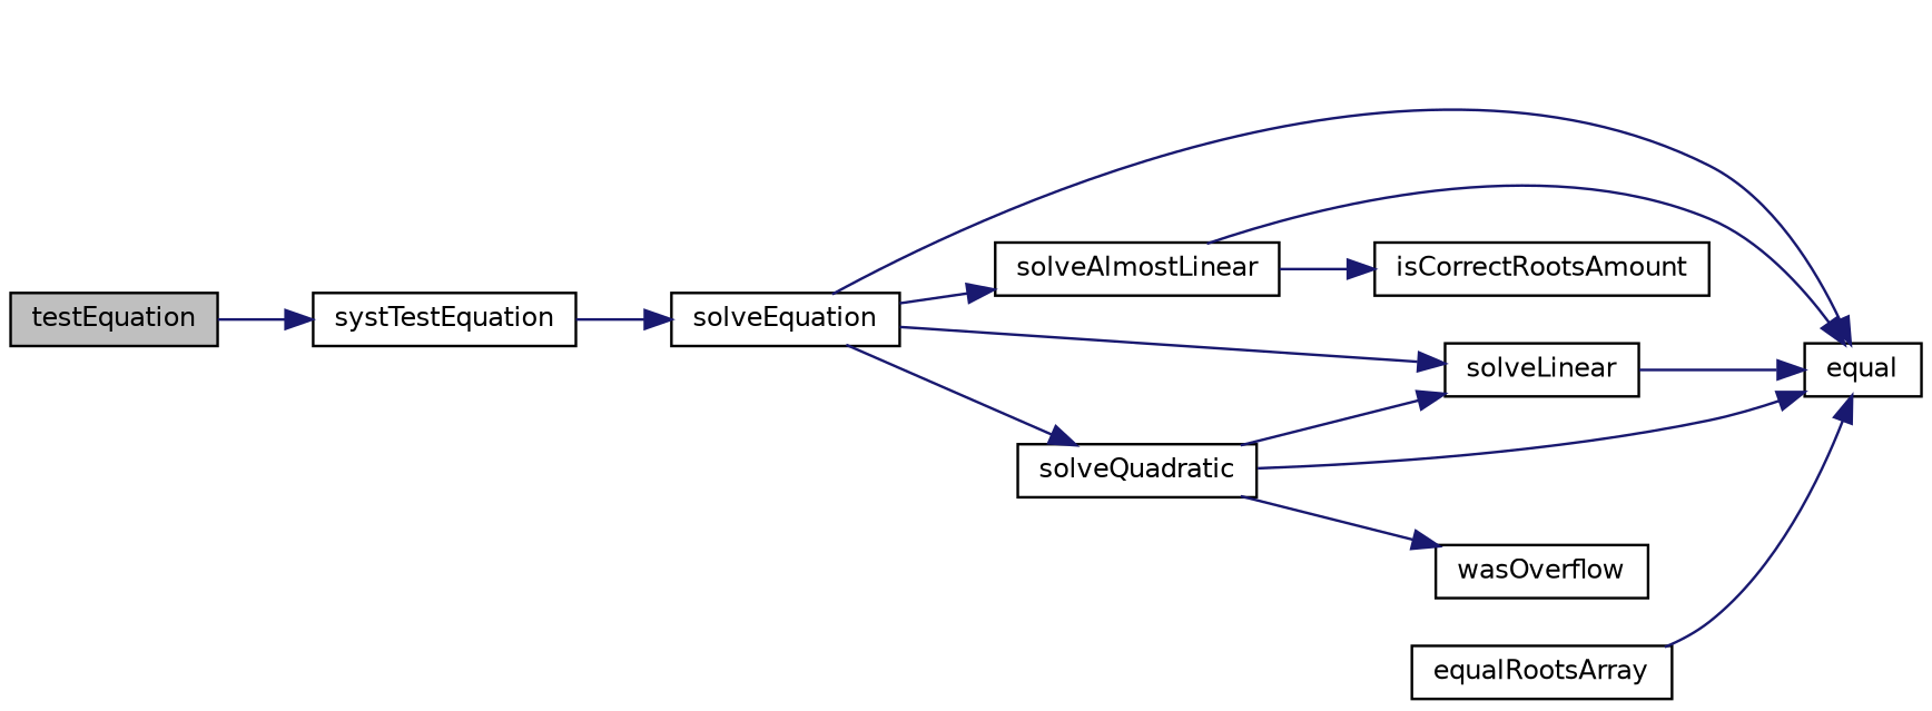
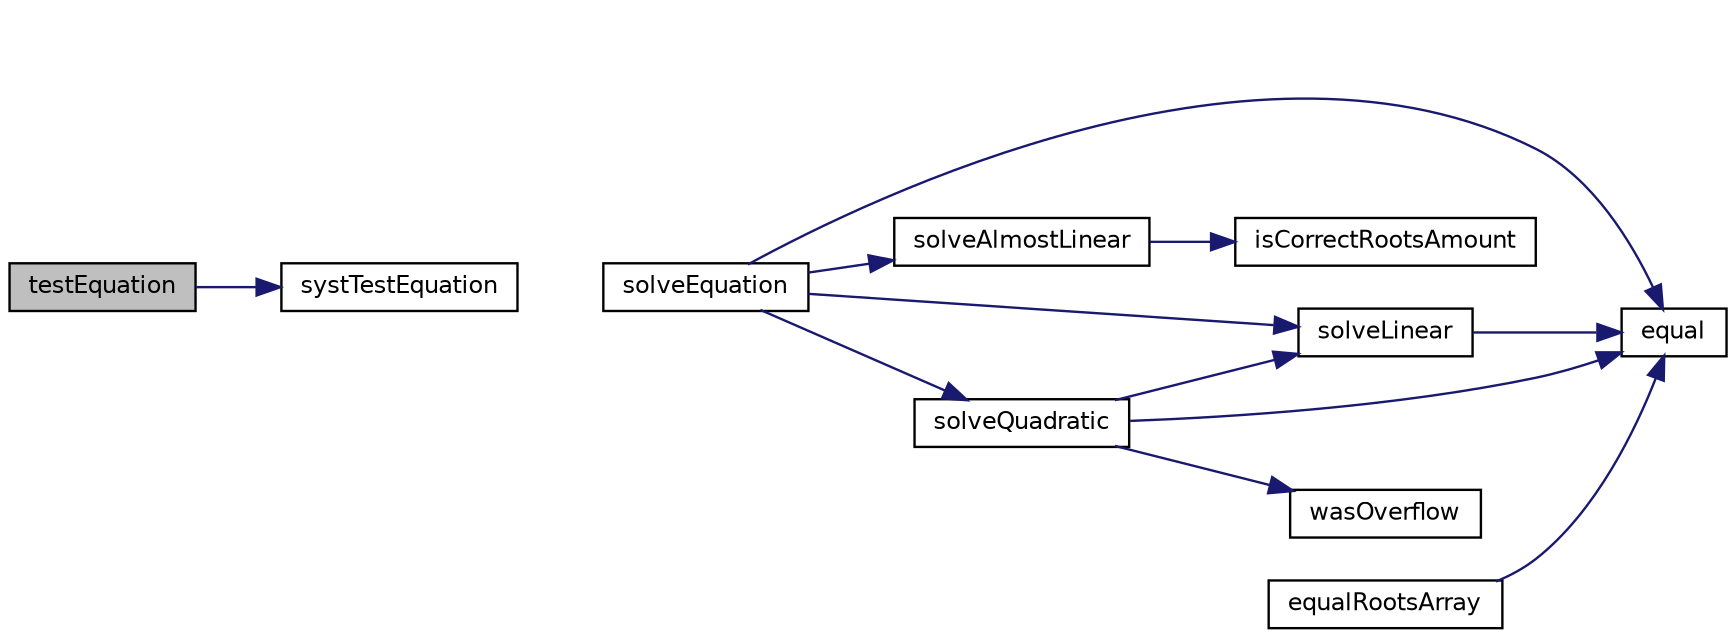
  digraph {
    rankdir=LR
    node [color=black fillcolor=white fontname=Helvetica fontsize=10 shape=record style=filled]
    edge [color=midnightblue fontname=Helvetica fontsize=10 labelfontname=Helvetica labelfontsize=10 style=solid]
    n1 [fillcolor=grey75 fontcolor=black height=0.2 label=testEquation width=0.4]
    n2 [height=0.2 label=systTestEquation width=0.4]
    n3 [height=0.2 label=solveEquation width=0.4]
    n4 [height=0.2 label=equalRootsArray width=0.4]
    n5 [height=0.2 label=equal width=0.4]
    n6 [height=0.2 label=isCorrectRootsAmount width=0.4]
    n7 [height=0.2 label=solveAlmostLinear width=0.4]
    n8 [height=0.2 label=solveLinear width=0.4]
    n9 [height=0.2 label=solveQuadratic width=0.4]
    n10 [height=0.2 label=wasOverflow width=0.4]
    n1 -> n2
-   n2 -> n3
    n3 -> n5
    n3 -> n7
    n3 -> n8
    n3 -> n9
    n4 -> n5
-   n7 -> n5
    n7 -> n6
    n8 -> n5
    n9 -> n5
    n9 -> n8
    n9 -> n10
  }
